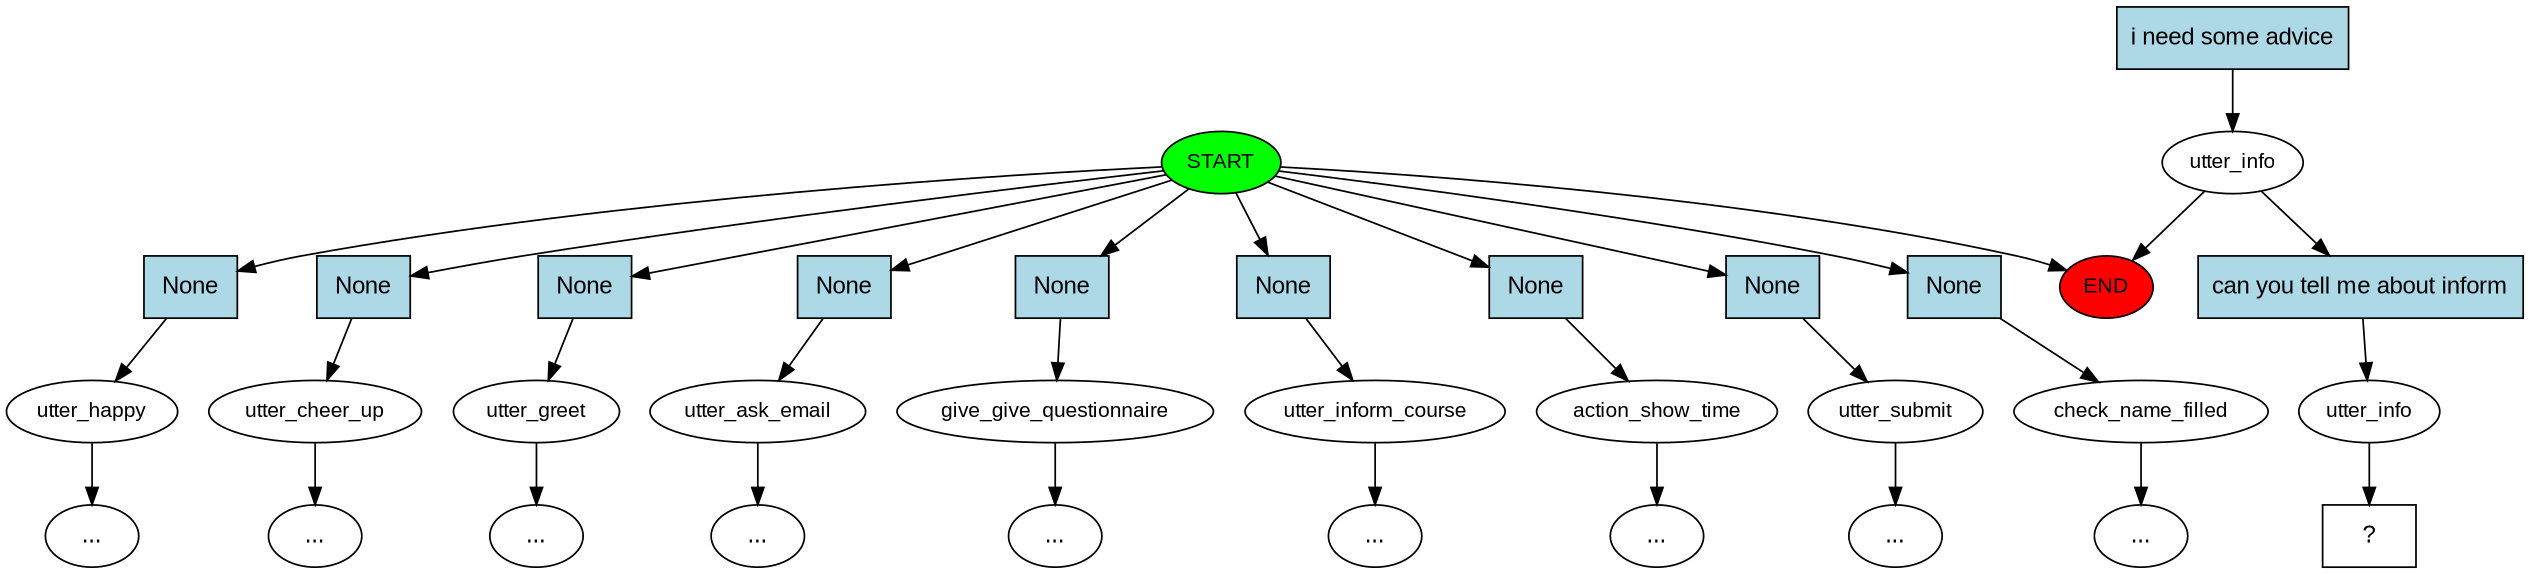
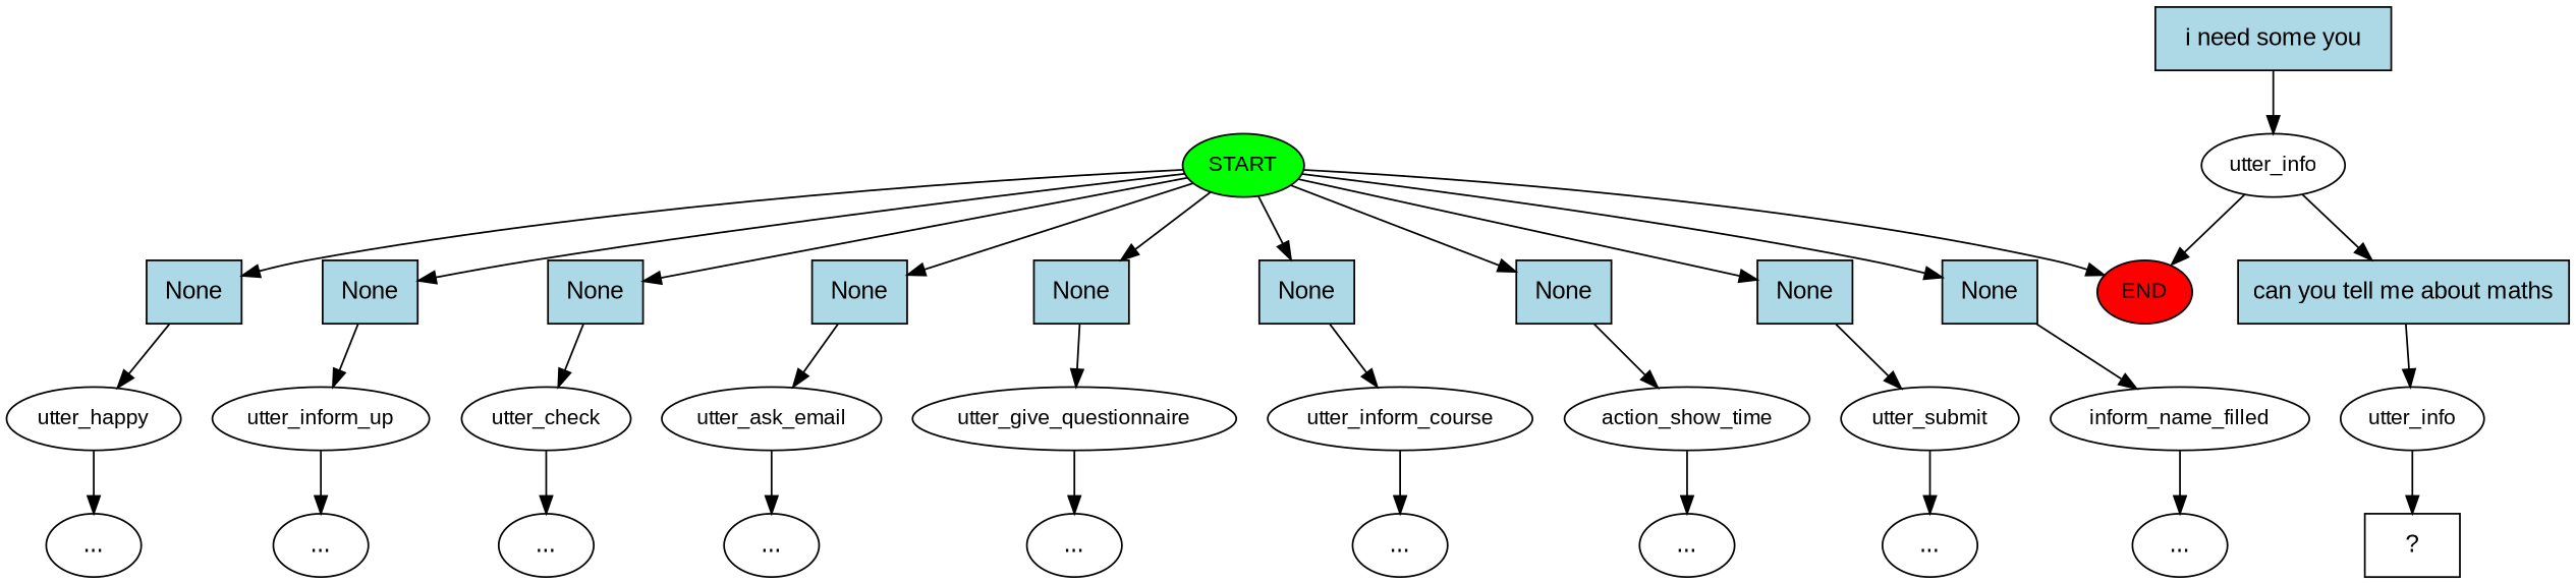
  digraph {
    fontname="Liberation Sans"
    node [fontname="Liberation Sans"]
    edge [fontname="Liberation Sans"]
    n1 [fillcolor=green fontsize=12 label=START style=filled]
    n2 [fillcolor=red fontsize=12 label=END style=filled]
    n3 [fillcolor=lightblue label=None shape=rect style=filled]
    n4 [fillcolor=lightblue label=None shape=rect style=filled]
    n5 [fillcolor=lightblue label=None shape=rect style=filled]
    n6 [fillcolor=lightblue label=None shape=rect style=filled]
    n7 [fillcolor=lightblue label=None shape=rect style=filled]
    n8 [fillcolor=lightblue label=None shape=rect style=filled]
    n9 [fillcolor=lightblue label=None shape=rect style=filled]
    n10 [fillcolor=lightblue label=None shape=rect style=filled]
    n11 [fillcolor=lightblue label=None shape=rect style=filled]
    n12 [fontsize=12 label=utter_happy]
-   n13 [fontsize=12 label=utter_cheer_up]
-   n14 [fontsize=12 label=utter_greet]
+   n13 [fontsize=12 label=utter_inform_up]
+   n14 [fontsize=12 label=utter_check]
    n15 [fontsize=12 label=utter_ask_email]
-   n16 [fontsize=12 label=give_give_questionnaire]
+   n16 [fontsize=12 label=utter_give_questionnaire]
    n17 [fontsize=12 label=utter_inform_course]
    n18 [fontsize=12 label=action_show_time]
    n19 [fontsize=12 label=utter_submit]
-   n20 [fontsize=12 label=check_name_filled]
-   n21 [fillcolor=lightblue label="i need some advice" shape=rect style=filled]
+   n20 [fontsize=12 label=inform_name_filled]
+   n21 [fillcolor=lightblue label="i need some you" shape=rect style=filled]
    n22 [fontsize=12 label=utter_info]
    n23 [label="..."]
    n24 [label="..."]
    n25 [label="..."]
    n26 [label="..."]
    n27 [label="..."]
    n28 [label="..."]
    n29 [label="..."]
    n30 [label="..."]
    n31 [label="..."]
-   n32 [fillcolor=lightblue label="can you tell me about inform" shape=rect style=filled]
+   n32 [fillcolor=lightblue label="can you tell me about maths" shape=rect style=filled]
    n33 [fontsize=12 label=utter_info]
    n34 [label="  ?  " shape=rect]
    n1 -> n2
    n1 -> n3
    n1 -> n4
    n1 -> n5
    n1 -> n6
    n1 -> n7
    n1 -> n8
    n1 -> n9
    n1 -> n10
    n1 -> n11
    n3 -> n12
    n4 -> n13
    n5 -> n14
    n6 -> n15
    n7 -> n16
    n8 -> n17
    n9 -> n18
    n10 -> n19
    n11 -> n20
    n12 -> n23
    n13 -> n24
    n14 -> n25
    n15 -> n26
    n16 -> n27
    n17 -> n28
    n18 -> n29
    n19 -> n30
    n20 -> n31
    n21 -> n22
    n22 -> n2
    n22 -> n32
    n32 -> n33
    n33 -> n34
  }
